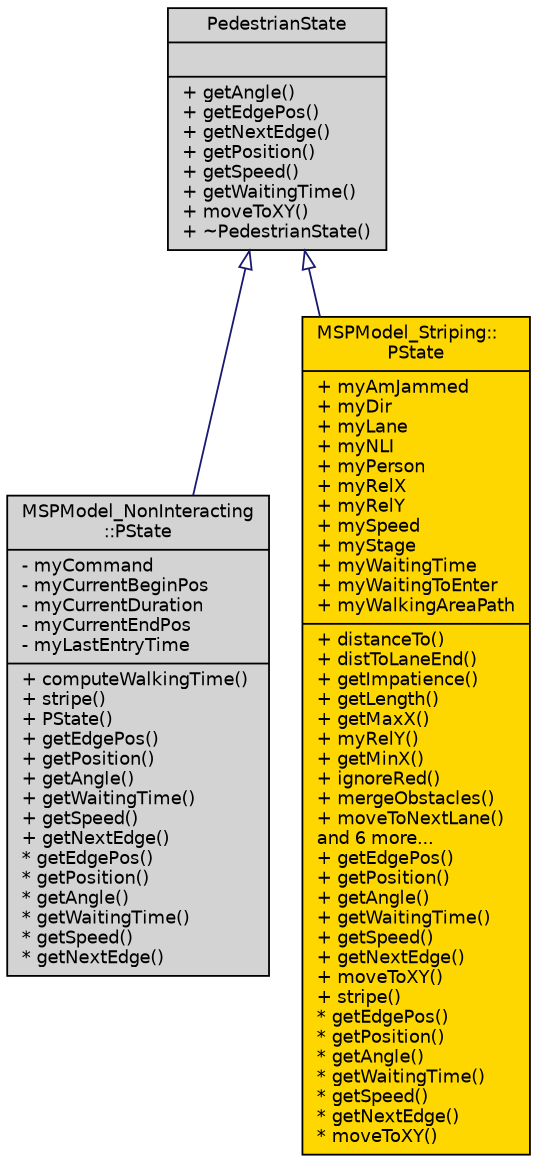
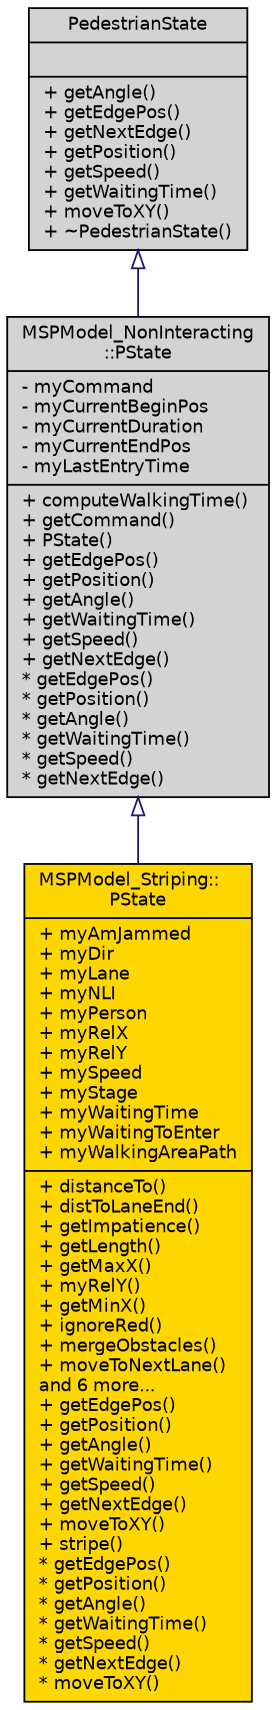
  digraph {
    node [color=black fillcolor=lightgrey fontname=Helvetica fontsize=10 shape=record style=filled]
    edge [arrowtail=onormal color=midnightblue dir=back fontname=Helvetica fontsize=10 labelfontname=Helvetica labelfontsize=10 style=solid]
    n1 [fontcolor=black height=0.2 label="{PedestrianState\n||+ getAngle()\l+ getEdgePos()\l+ getNextEdge()\l+ getPosition()\l+ getSpeed()\l+ getWaitingTime()\l+ moveToXY()\l+ ~PedestrianState()\l}" width=0.4]
-   n2 [height=0.2 label="{MSPModel_NonInteracting\l::PState\n|- myCommand\l- myCurrentBeginPos\l- myCurrentDuration\l- myCurrentEndPos\l- myLastEntryTime\l|+ computeWalkingTime()\l+ stripe()\l+ PState()\l+ getEdgePos()\l+ getPosition()\l+ getAngle()\l+ getWaitingTime()\l+ getSpeed()\l+ getNextEdge()\l* getEdgePos()\l* getPosition()\l* getAngle()\l* getWaitingTime()\l* getSpeed()\l* getNextEdge()\l}" width=0.4]
+   n2 [height=0.2 label="{MSPModel_NonInteracting\l::PState\n|- myCommand\l- myCurrentBeginPos\l- myCurrentDuration\l- myCurrentEndPos\l- myLastEntryTime\l|+ computeWalkingTime()\l+ getCommand()\l+ PState()\l+ getEdgePos()\l+ getPosition()\l+ getAngle()\l+ getWaitingTime()\l+ getSpeed()\l+ getNextEdge()\l* getEdgePos()\l* getPosition()\l* getAngle()\l* getWaitingTime()\l* getSpeed()\l* getNextEdge()\l}" width=0.4]
    n3 [fillcolor=gold height=0.2 label="{MSPModel_Striping::\lPState\n|+ myAmJammed\l+ myDir\l+ myLane\l+ myNLI\l+ myPerson\l+ myRelX\l+ myRelY\l+ mySpeed\l+ myStage\l+ myWaitingTime\l+ myWaitingToEnter\l+ myWalkingAreaPath\l|+ distanceTo()\l+ distToLaneEnd()\l+ getImpatience()\l+ getLength()\l+ getMaxX()\l+ myRelY()\l+ getMinX()\l+ ignoreRed()\l+ mergeObstacles()\l+ moveToNextLane()\land 6 more...\l+ getEdgePos()\l+ getPosition()\l+ getAngle()\l+ getWaitingTime()\l+ getSpeed()\l+ getNextEdge()\l+ moveToXY()\l+ stripe()\l* getEdgePos()\l* getPosition()\l* getAngle()\l* getWaitingTime()\l* getSpeed()\l* getNextEdge()\l* moveToXY()\l}" width=0.4]
    n1 -> n2
-   n1 -> n3
+   n2 -> n3
  }
